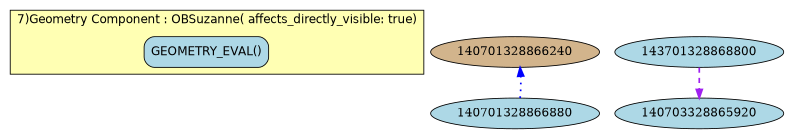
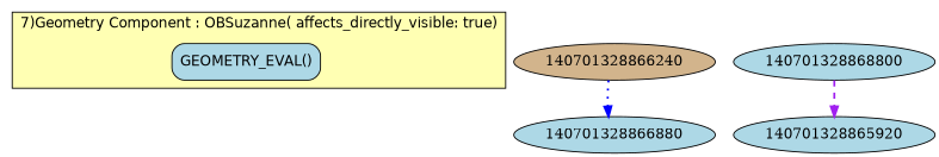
  digraph {
    node [style=filled fillcolor=lightblue]
    edge [arrowhead=normal penwidth=2.000000]
    140701575747456 [shape=point style=invis fillcolor=""]
    n2 [color=black fontname=helvetica frontsize=14.000000 label="GEOMETRY_EVAL()" penwidth=1.000000 shape=box style="filled,rounded"]
    140701328866240 [fillcolor=tan]
    140701328866880
-   140701328868800 [label=143701328868800]
-   140701328865920 [label=140703328865920]
+   140701328868800
+   140701328865920
    subgraph cluster_1 {
      color=black
      fillcolor="#ffffb3"
      fontname=helvetica
      fontsize=14.000000
      label="7)Geometry Component : OBSuzanne( affects_directly_visible: true)"
      penwidth=1.000000
      style=filled
      140701575747456
      n2
    }
-   140701328866880 -> 140701328866240 [color=blue style=dotted]
+   140701328866240 -> 140701328866880 [color=blue style=dotted]
    140701328868800 -> 140701328865920 [color=purple style=dashed]
  }
